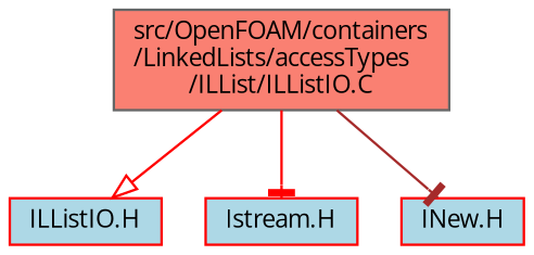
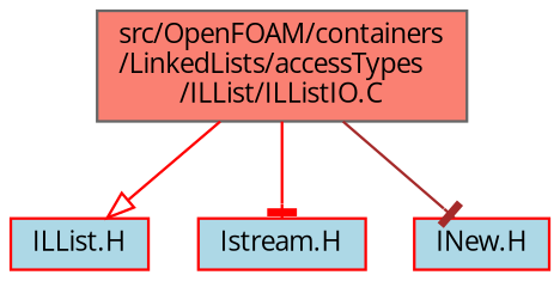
  digraph {
    fontname="Open Sans"
    node [color=red fillcolor=lightblue fontname="Open Sans" fontsize=10 shape=box style=filled]
    edge [color=red fontname="Open Sans" fontsize=10 labelfontname=Helvetica labelfontsize=10 style=solid arrowhead=tee]
    n1 [color=gray40 fillcolor=salmon fontcolor=black height=0.2 label="src/OpenFOAM/containers\l/LinkedLists/accessTypes\l/ILList/ILListIO.C" width=0.4]
-   n2 [height=0.2 label="ILListIO.H" width=0.4]
+   n2 [height=0.2 label="ILList.H" width=0.4]
    n3 [height=0.2 label="Istream.H" width=0.4]
    n4 [height=0.2 label="INew.H" width=0.4]
    n1 -> n2 [arrowhead=onormal]
    n1 -> n3
    n1 -> n4 [color=brown]
  }
